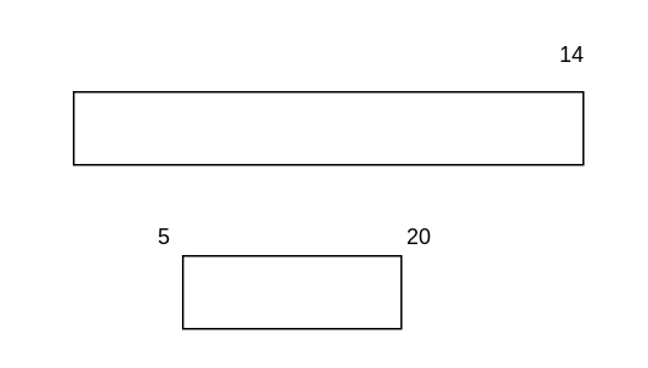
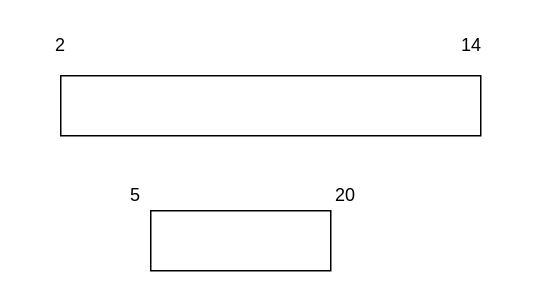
  <mxCell id="0" />
  <mxCell id="1" parent="0" />
  <mxCell id="2" value="" style="rounded=0;whiteSpace=wrap;html=1;" vertex="1" parent="1"><mxGeometry x="40" y="50" width="280" height="40" as="geometry" /></mxCell>
+ <mxCell id="3" value="2" style="text;html=1;strokeColor=none;fillColor=none;align=center;verticalAlign=middle;whiteSpace=wrap;rounded=0;" vertex="1" parent="1"><mxGeometry x="20" y="20" width="40" height="20" as="geometry" /></mxCell>
  <mxCell id="4" value="14" style="text;html=1;strokeColor=none;fillColor=none;align=center;verticalAlign=middle;whiteSpace=wrap;rounded=0;" vertex="1" parent="1"><mxGeometry x="294" y="20" width="40" height="20" as="geometry" /></mxCell>
  <mxCell id="5" value="" style="rounded=0;whiteSpace=wrap;html=1;" vertex="1" parent="1"><mxGeometry x="100" y="140" width="120" height="40" as="geometry" /></mxCell>
  <mxCell id="6" value="5" style="text;html=1;strokeColor=none;fillColor=none;align=center;verticalAlign=middle;whiteSpace=wrap;rounded=0;" vertex="1" parent="1"><mxGeometry x="70" y="120" width="40" height="20" as="geometry" /></mxCell>
  <mxCell id="7" value="20" style="text;html=1;strokeColor=none;fillColor=none;align=center;verticalAlign=middle;whiteSpace=wrap;rounded=0;" vertex="1" parent="1"><mxGeometry x="210" y="120" width="40" height="20" as="geometry" /></mxCell>
